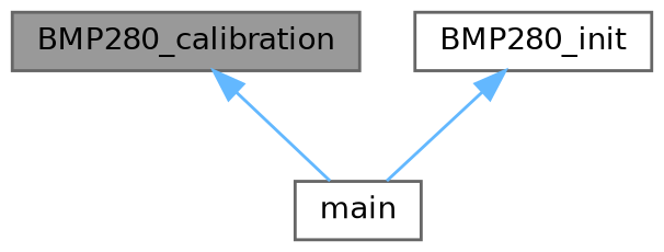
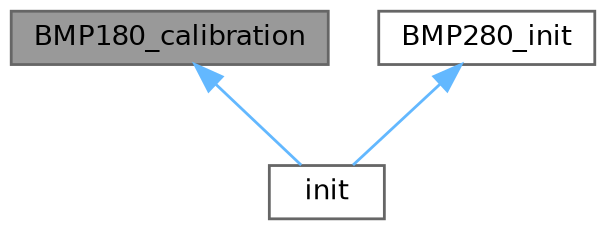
  digraph {
    rankdir=TB
    node [color=grey40 fillcolor=white fontname=Helvetica fontsize=10 shape=box style=filled]
    edge [color=steelblue1 dir=back fontname=Helvetica fontsize=10 labelfontname=Helvetica labelfontsize=10 style=solid]
-   n1 [color=gray40 fillcolor=grey60 fontcolor=black height=0.2 label=BMP280_calibration width=0.4]
-   n2 [height=0.2 label=main width=0.4]
+   n1 [color=gray40 fillcolor=grey60 fontcolor=black height=0.2 label=BMP180_calibration width=0.4]
+   n2 [height=0.2 label=init width=0.4]
    n3 [height=0.2 label=BMP280_init width=0.4]
    n1 -> n2
    n3 -> n2
  }
